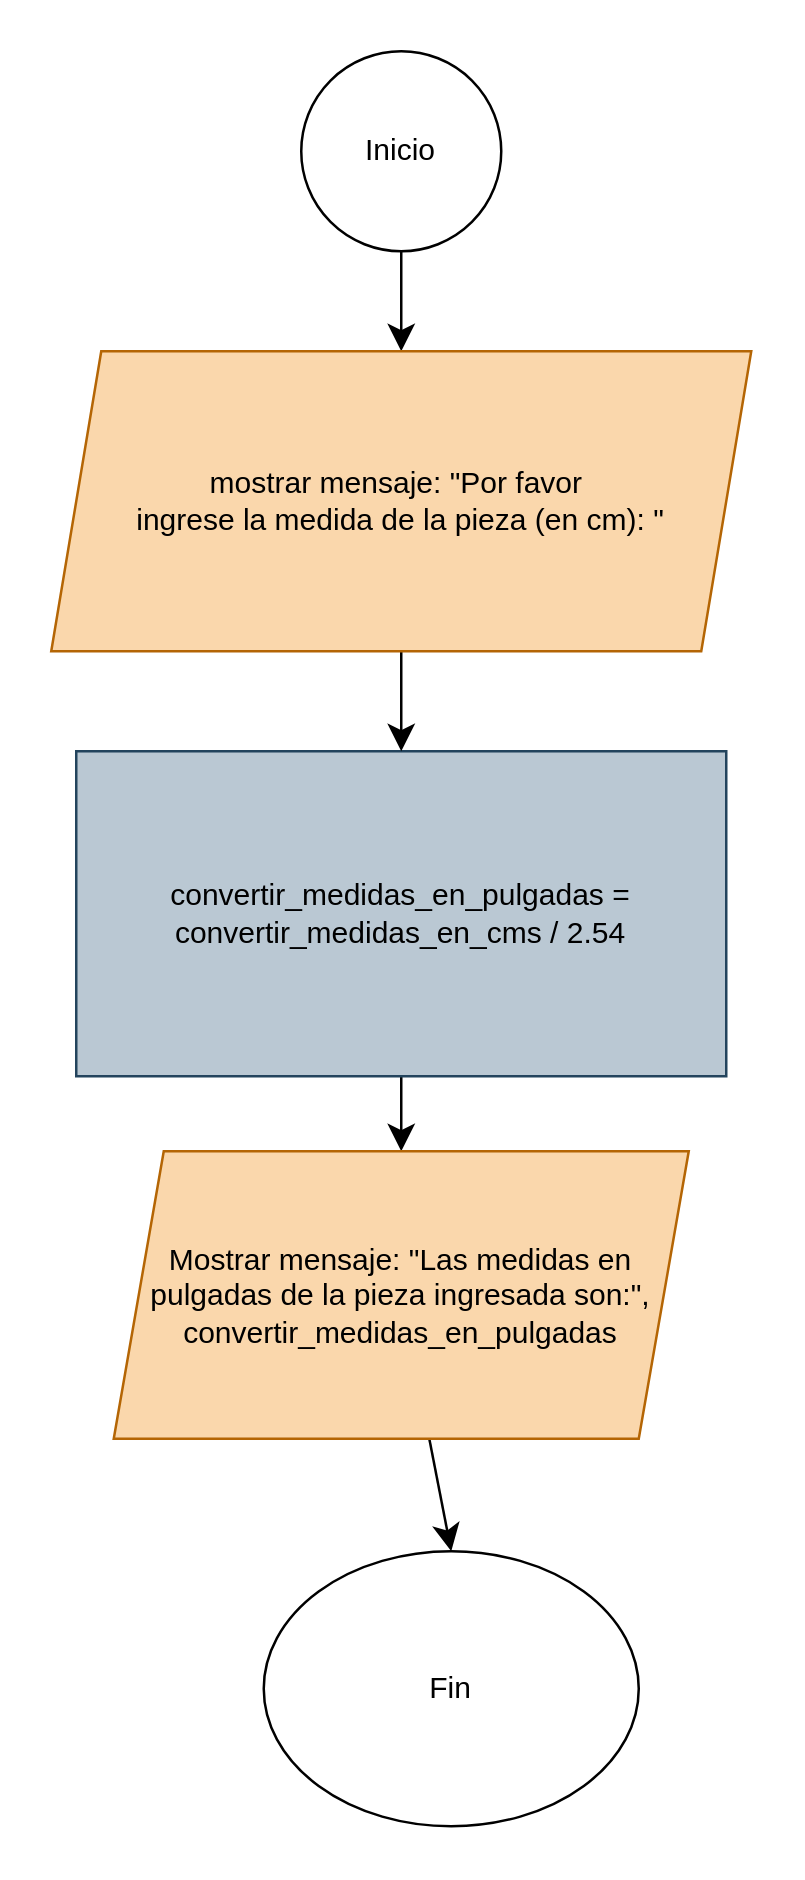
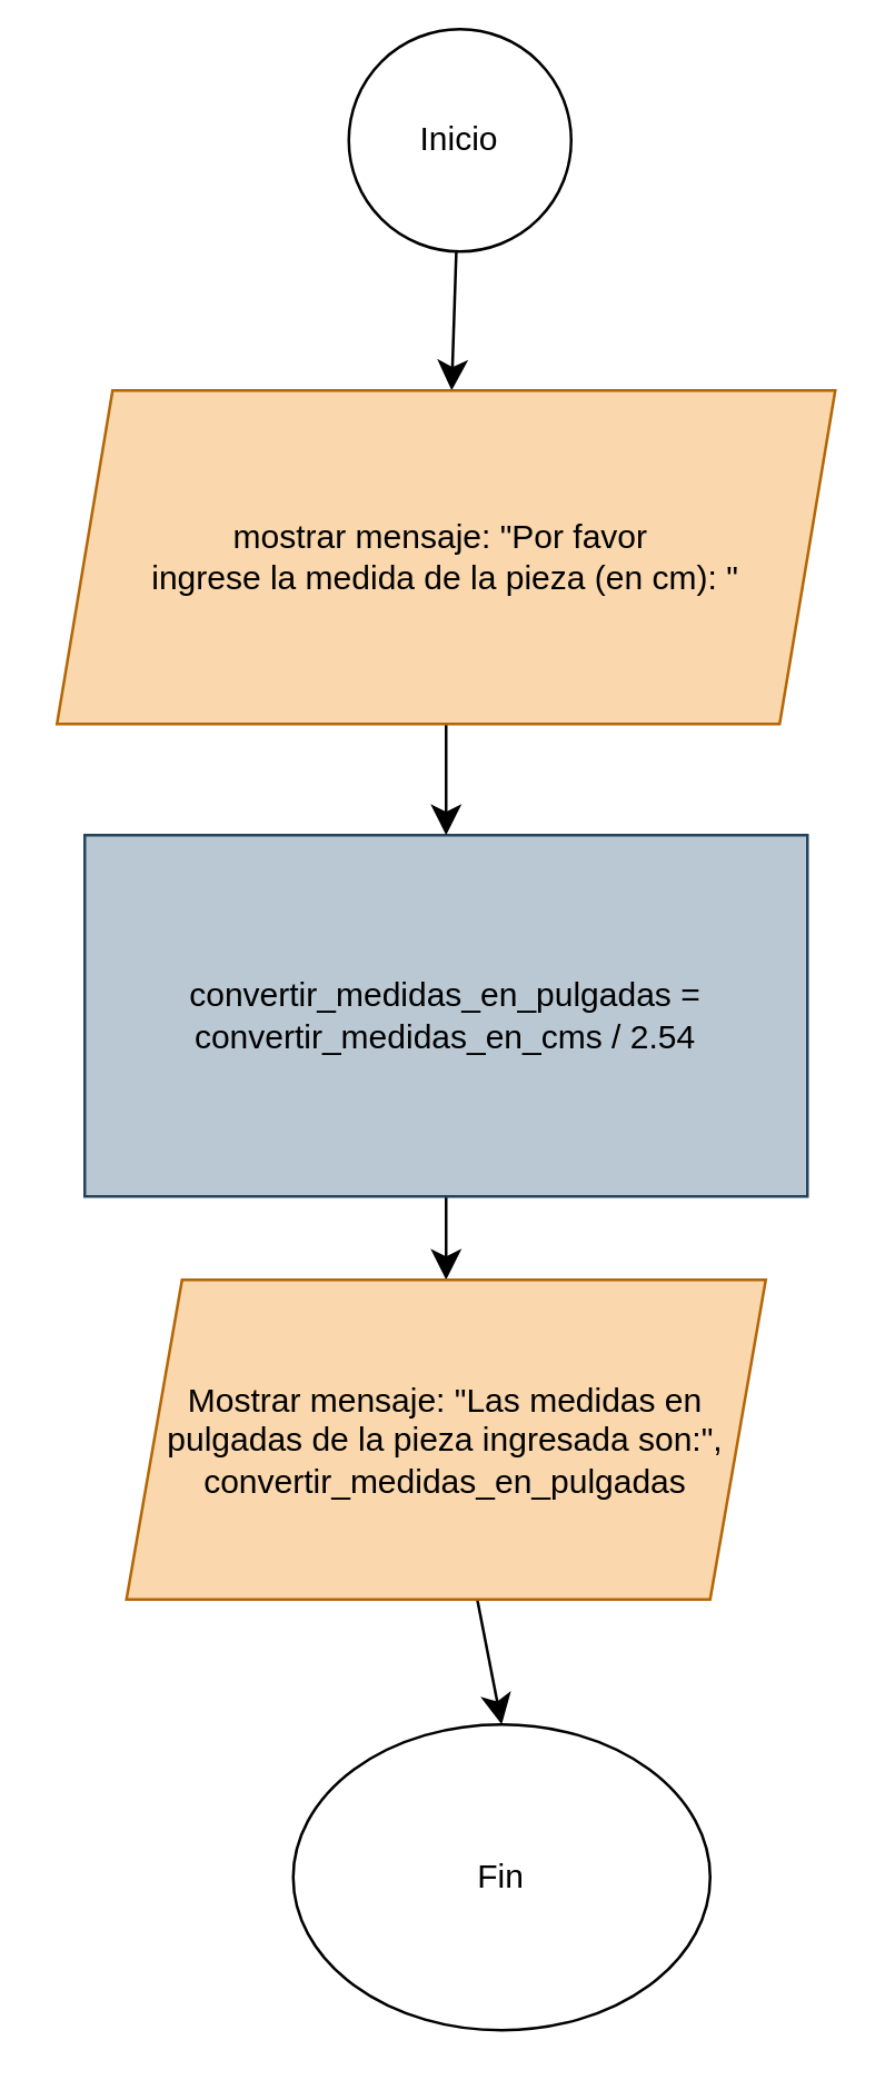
  <mxCell id="0" />
  <mxCell id="1" parent="0" />
  <mxCell id="2" style="edgeStyle=none;curved=1;rounded=0;orthogonalLoop=1;jettySize=auto;html=1;fontSize=12;startSize=8;endSize=8;" edge="1" parent="1" source="3" target="8"><mxGeometry relative="1" as="geometry" /></mxCell>
- <mxCell id="3" value="Inicio" style="ellipse;whiteSpace=wrap;html=1;aspect=fixed;" vertex="1" parent="1"><mxGeometry x="120" y="20" width="80" height="80" as="geometry" /></mxCell>
+ <mxCell id="3" value="Inicio" style="ellipse;whiteSpace=wrap;html=1;aspect=fixed;" vertex="1" parent="1"><mxGeometry x="125" y="10" width="80" height="80" as="geometry" /></mxCell>
  <mxCell id="4" value="Fin" style="ellipse;whiteSpace=wrap;html=1;aspect=fixed;" vertex="1" parent="1"><mxGeometry x="105" y="620" width="150" height="110" as="geometry" /></mxCell>
  <mxCell id="5" style="edgeStyle=none;curved=1;rounded=0;orthogonalLoop=1;jettySize=auto;html=1;entryX=0.5;entryY=0;entryDx=0;entryDy=0;fontSize=12;startSize=8;endSize=8;" edge="1" parent="1" source="6" target="10"><mxGeometry relative="1" as="geometry" /></mxCell>
  <mxCell id="6" value="convertir_medidas_en_pulgadas = convertir_medidas_en_cms / 2.54" style="rounded=0;whiteSpace=wrap;html=1;fillColor=#bac8d3;strokeColor=#23445d;" vertex="1" parent="1"><mxGeometry x="30" y="300" width="260" height="130" as="geometry" /></mxCell>
  <mxCell id="7" style="edgeStyle=none;curved=1;rounded=0;orthogonalLoop=1;jettySize=auto;html=1;entryX=0.5;entryY=0;entryDx=0;entryDy=0;fontSize=12;startSize=8;endSize=8;" edge="1" parent="1" source="8" target="6"><mxGeometry relative="1" as="geometry" /></mxCell>
  <mxCell id="8" value="mostrar mensaje: &quot;Por favor&amp;nbsp;&lt;div&gt;ingrese la medida de la pieza (en cm): &quot;&lt;/div&gt;" style="shape=parallelogram;perimeter=parallelogramPerimeter;whiteSpace=wrap;html=1;fixedSize=1;fillColor=#fad7ac;strokeColor=#b46504;" vertex="1" parent="1"><mxGeometry x="20" y="140" width="280" height="120" as="geometry" /></mxCell>
  <mxCell id="9" style="edgeStyle=none;curved=1;rounded=0;orthogonalLoop=1;jettySize=auto;html=1;entryX=0.5;entryY=0;entryDx=0;entryDy=0;fontSize=12;startSize=8;endSize=8;" edge="1" parent="1" source="10" target="4"><mxGeometry relative="1" as="geometry" /></mxCell>
  <mxCell id="10" value="Mostrar mensaje: &quot;Las medidas en pulgadas de la pieza ingresada son:&quot;, convertir_medidas_en_pulgadas" style="shape=parallelogram;perimeter=parallelogramPerimeter;whiteSpace=wrap;html=1;fixedSize=1;fillColor=#fad7ac;strokeColor=#b46504;" vertex="1" parent="1"><mxGeometry x="45" y="460" width="230" height="115" as="geometry" /></mxCell>
